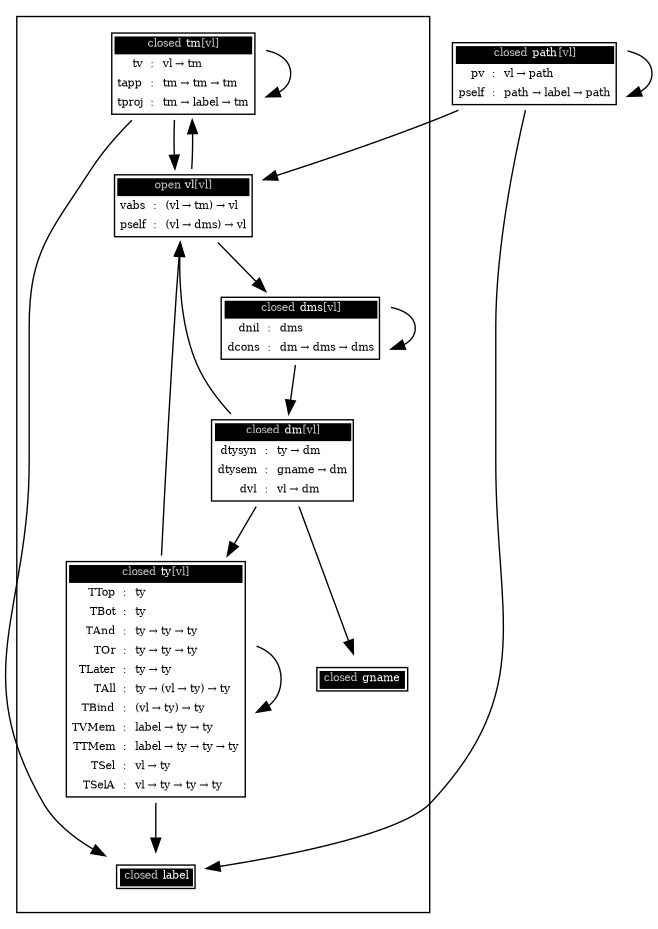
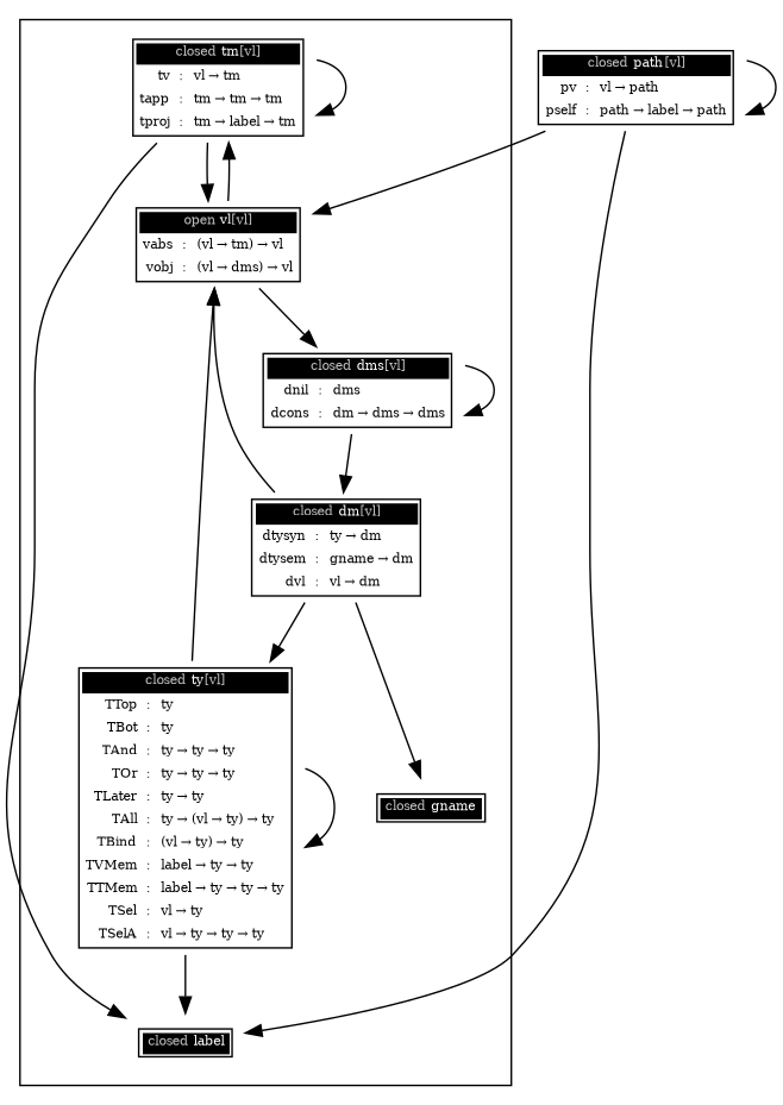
  strict digraph {
    node [fontsize=8 shape=plaintext]
    n1 [label=<<TABLE BORDER="1" CELLBORDER="0" CELLSPACING="1"><TR><TD ALIGN="CENTER" COLSPAN="3" BGCOLOR="black"><FONT COLOR="gray">closed </FONT><FONT COLOR="white">tm</FONT><FONT COLOR="gray">[vl]</FONT></TD></TR>                                                                     <TR><TD ALIGN="RIGHT">tv</TD> <TD ALIGN="CENTER">:</TD> <TD ALIGN="LEFT">vl → tm</TD></TR>                                                                     <TR><TD ALIGN="RIGHT">tapp</TD> <TD ALIGN="CENTER">:</TD> <TD ALIGN="LEFT">tm → tm → tm</TD></TR>                                                                     <TR><TD ALIGN="RIGHT">tproj</TD> <TD ALIGN="CENTER">:</TD> <TD ALIGN="LEFT">tm → label → tm</TD></TR></TABLE>>]
-   n2 [label=<<TABLE BORDER="1" CELLBORDER="0" CELLSPACING="1"><TR><TD ALIGN="CENTER" COLSPAN="3" BGCOLOR="black"><FONT COLOR="gray">open </FONT><FONT COLOR="white">vl</FONT><FONT COLOR="gray">[vl]</FONT></TD></TR>                                                                     <TR><TD ALIGN="RIGHT">vabs</TD> <TD ALIGN="CENTER">:</TD> <TD ALIGN="LEFT">(vl → tm) → vl</TD></TR>                                                                     <TR><TD ALIGN="RIGHT">pself</TD> <TD ALIGN="CENTER">:</TD> <TD ALIGN="LEFT">(vl → dms) → vl</TD></TR></TABLE>>]
+   n2 [label=<<TABLE BORDER="1" CELLBORDER="0" CELLSPACING="1"><TR><TD ALIGN="CENTER" COLSPAN="3" BGCOLOR="black"><FONT COLOR="gray">open </FONT><FONT COLOR="white">vl</FONT><FONT COLOR="gray">[vl]</FONT></TD></TR>                                                                     <TR><TD ALIGN="RIGHT">vabs</TD> <TD ALIGN="CENTER">:</TD> <TD ALIGN="LEFT">(vl → tm) → vl</TD></TR>                                                                     <TR><TD ALIGN="RIGHT">vobj</TD> <TD ALIGN="CENTER">:</TD> <TD ALIGN="LEFT">(vl → dms) → vl</TD></TR></TABLE>>]
    n3 [label=<<TABLE BORDER="1" CELLBORDER="0" CELLSPACING="1"><TR><TD ALIGN="CENTER" COLSPAN="3" BGCOLOR="black"><FONT COLOR="gray">closed </FONT><FONT COLOR="white">label</FONT></TD></TR></TABLE>>]
    n4 [label=<<TABLE BORDER="1" CELLBORDER="0" CELLSPACING="1"><TR><TD ALIGN="CENTER" COLSPAN="3" BGCOLOR="black"><FONT COLOR="gray">closed </FONT><FONT COLOR="white">dms</FONT><FONT COLOR="gray">[vl]</FONT></TD></TR>                                                                      <TR><TD ALIGN="RIGHT">dnil</TD> <TD ALIGN="CENTER">:</TD> <TD ALIGN="LEFT">dms</TD></TR>                                                                      <TR><TD ALIGN="RIGHT">dcons</TD> <TD ALIGN="CENTER">:</TD> <TD ALIGN="LEFT">dm → dms → dms</TD></TR></TABLE>>]
    n5 [label=<<TABLE BORDER="1" CELLBORDER="0" CELLSPACING="1"><TR><TD ALIGN="CENTER" COLSPAN="3" BGCOLOR="black"><FONT COLOR="gray">closed </FONT><FONT COLOR="white">dm</FONT><FONT COLOR="gray">[vl]</FONT></TD></TR>                                                                     <TR><TD ALIGN="RIGHT">dtysyn</TD> <TD ALIGN="CENTER">:</TD> <TD ALIGN="LEFT">ty → dm</TD></TR>                                                                     <TR><TD ALIGN="RIGHT">dtysem</TD> <TD ALIGN="CENTER">:</TD> <TD ALIGN="LEFT">gname → dm</TD></TR>                                                                     <TR><TD ALIGN="RIGHT">dvl</TD> <TD ALIGN="CENTER">:</TD> <TD ALIGN="LEFT">vl → dm</TD></TR></TABLE>>]
    n6 [label=<<TABLE BORDER="1" CELLBORDER="0" CELLSPACING="1"><TR><TD ALIGN="CENTER" COLSPAN="3" BGCOLOR="black"><FONT COLOR="gray">closed </FONT><FONT COLOR="white">ty</FONT><FONT COLOR="gray">[vl]</FONT></TD></TR>                                                                     <TR><TD ALIGN="RIGHT">TTop</TD> <TD ALIGN="CENTER">:</TD> <TD ALIGN="LEFT">ty</TD></TR>                                                                     <TR><TD ALIGN="RIGHT">TBot</TD> <TD ALIGN="CENTER">:</TD> <TD ALIGN="LEFT">ty</TD></TR>                                                                     <TR><TD ALIGN="RIGHT">TAnd</TD> <TD ALIGN="CENTER">:</TD> <TD ALIGN="LEFT">ty → ty → ty</TD></TR>                                                                     <TR><TD ALIGN="RIGHT">TOr</TD> <TD ALIGN="CENTER">:</TD> <TD ALIGN="LEFT">ty → ty → ty</TD></TR>                                                                     <TR><TD ALIGN="RIGHT">TLater</TD> <TD ALIGN="CENTER">:</TD> <TD ALIGN="LEFT">ty → ty</TD></TR>                                                                     <TR><TD ALIGN="RIGHT">TAll</TD> <TD ALIGN="CENTER">:</TD> <TD ALIGN="LEFT">ty → (vl → ty) → ty</TD></TR>                                                                     <TR><TD ALIGN="RIGHT">TBind</TD> <TD ALIGN="CENTER">:</TD> <TD ALIGN="LEFT">(vl → ty) → ty</TD></TR>                                                                     <TR><TD ALIGN="RIGHT">TVMem</TD> <TD ALIGN="CENTER">:</TD> <TD ALIGN="LEFT">label → ty → ty</TD></TR>                                                                     <TR><TD ALIGN="RIGHT">TTMem</TD> <TD ALIGN="CENTER">:</TD> <TD ALIGN="LEFT">label → ty → ty → ty</TD></TR>                                                                     <TR><TD ALIGN="RIGHT">TSel</TD> <TD ALIGN="CENTER">:</TD> <TD ALIGN="LEFT">vl → ty</TD></TR>                                                                     <TR><TD ALIGN="RIGHT">TSelA</TD> <TD ALIGN="CENTER">:</TD> <TD ALIGN="LEFT">vl → ty → ty → ty</TD></TR></TABLE>>]
    n7 [label=<<TABLE BORDER="1" CELLBORDER="0" CELLSPACING="1"><TR><TD ALIGN="CENTER" COLSPAN="3" BGCOLOR="black"><FONT COLOR="gray">closed </FONT><FONT COLOR="white">gname</FONT></TD></TR></TABLE>>]
    n8 [label=<<TABLE BORDER="1" CELLBORDER="0" CELLSPACING="1"><TR><TD ALIGN="CENTER" COLSPAN="3" BGCOLOR="black"><FONT COLOR="gray">closed </FONT><FONT COLOR="white">path</FONT><FONT COLOR="gray">[vl]</FONT></TD></TR>                                                                   <TR><TD ALIGN="RIGHT">pv</TD> <TD ALIGN="CENTER">:</TD> <TD ALIGN="LEFT">vl → path</TD></TR>                                                                   <TR><TD ALIGN="RIGHT">pself</TD> <TD ALIGN="CENTER">:</TD> <TD ALIGN="LEFT">path → label → path</TD></TR></TABLE>>]
    subgraph cluster_1 {
      n1
      n2
      n3
      n4
      n5
      n6
      n7
    }
    n1 -> n1
    n1 -> n2
    n1 -> n3
    n2 -> n1
    n2 -> n4
    n4 -> n4
    n4 -> n5
    n5 -> n2
    n5 -> n6
    n5 -> n7
    n6 -> n2
    n6 -> n3
    n6 -> n6
    n8 -> n2
    n8 -> n3
    n8 -> n8
  }
